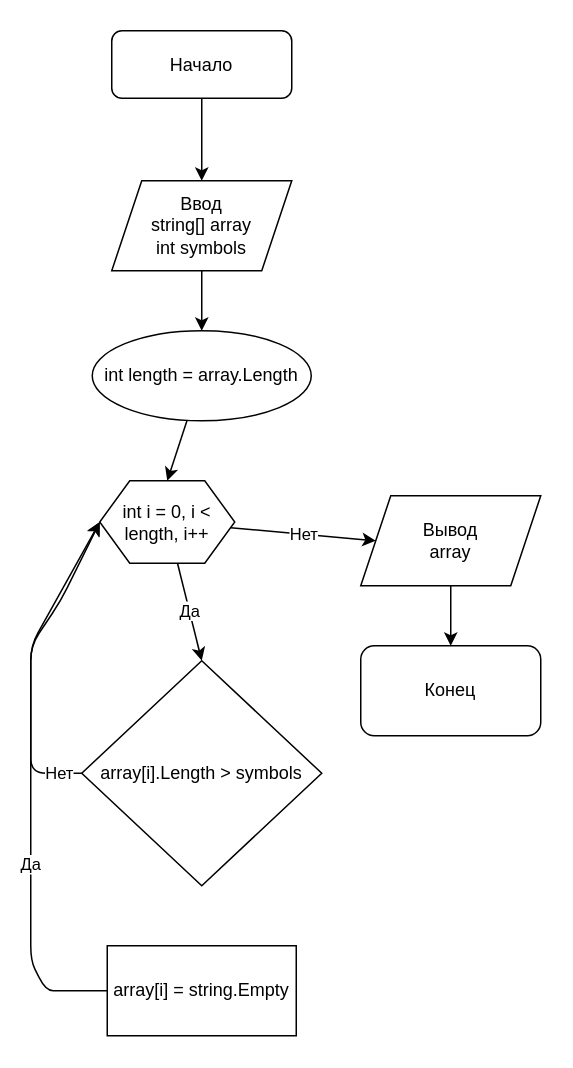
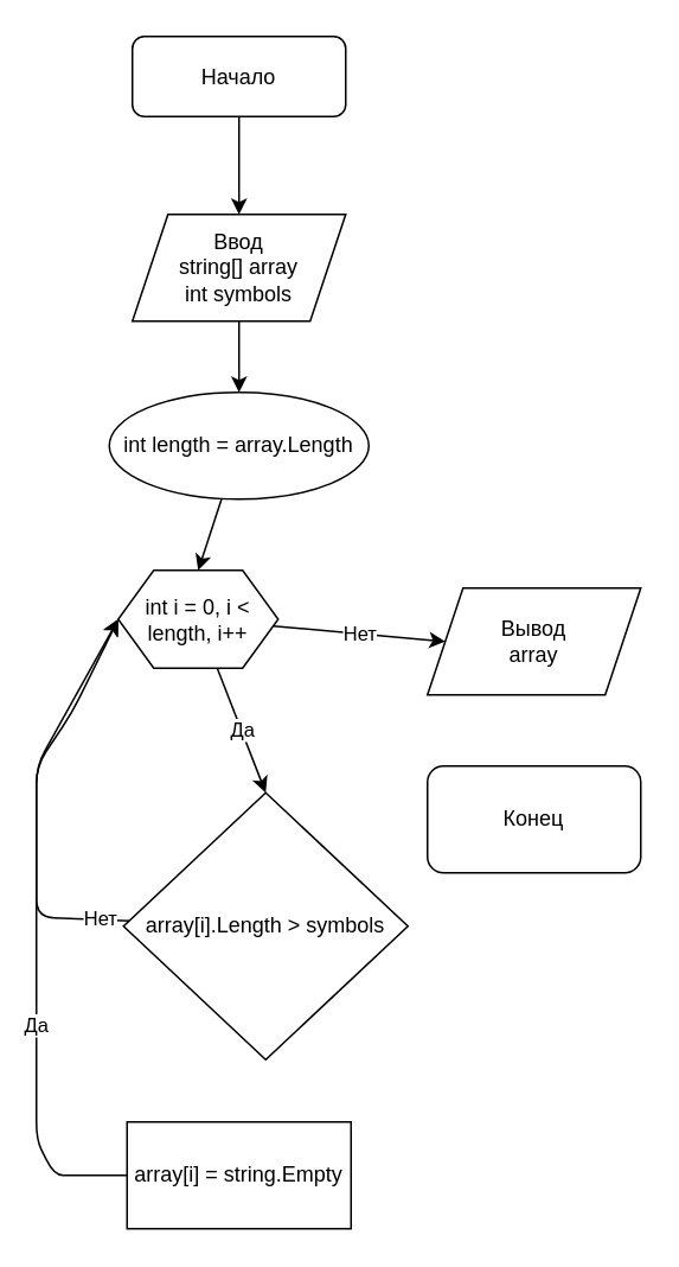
  <mxCell id="0" />
  <mxCell id="1" parent="0" />
  <mxCell id="2" style="edgeStyle=none;html=1;entryX=0.5;entryY=0;entryDx=0;entryDy=0;" edge="1" parent="1" source="3"><mxGeometry relative="1" as="geometry"><mxPoint x="134" y="120" as="targetPoint" /></mxGeometry></mxCell>
  <mxCell id="3" value="Начало" style="rounded=1;whiteSpace=wrap;html=1;" vertex="1" parent="1"><mxGeometry x="74" y="20" width="120" height="45" as="geometry" /></mxCell>
  <mxCell id="4" value="" style="edgeStyle=none;html=1;" edge="1" parent="1" target="6"><mxGeometry relative="1" as="geometry"><mxPoint x="134" y="180" as="sourcePoint" /></mxGeometry></mxCell>
  <mxCell id="5" style="edgeStyle=none;html=1;entryX=0.5;entryY=0;entryDx=0;entryDy=0;" edge="1" parent="1" source="6" target="9"><mxGeometry relative="1" as="geometry" /></mxCell>
  <mxCell id="6" value="int length = array.Length" style="ellipse;whiteSpace=wrap;html=1;" vertex="1" parent="1"><mxGeometry x="61" y="220" width="146" height="60" as="geometry" /></mxCell>
  <mxCell id="7" value="Да" style="edgeStyle=none;html=1;entryX=0.5;entryY=0;entryDx=0;entryDy=0;" edge="1" parent="1" source="9" target="12"><mxGeometry relative="1" as="geometry" /></mxCell>
  <mxCell id="8" value="Нет" style="edgeStyle=none;html=1;entryX=0;entryY=0.5;entryDx=0;entryDy=0;" edge="1" parent="1" source="9" target="14"><mxGeometry relative="1" as="geometry" /></mxCell>
  <mxCell id="9" value="int i = 0, i &amp;lt; length, i++" style="shape=hexagon;perimeter=hexagonPerimeter2;whiteSpace=wrap;html=1;fixedSize=1;" vertex="1" parent="1"><mxGeometry x="66" y="320" width="90" height="55" as="geometry" /></mxCell>
  <mxCell id="10" value="Ввод&lt;br&gt;string[] array&lt;br&gt;int symbols" style="shape=parallelogram;perimeter=parallelogramPerimeter;whiteSpace=wrap;html=1;fixedSize=1;" vertex="1" parent="1"><mxGeometry x="74" y="120" width="120" height="60" as="geometry" /></mxCell>
  <mxCell id="11" value="Нет" style="edgeStyle=none;html=1;entryX=0;entryY=0.5;entryDx=0;entryDy=0;" edge="1" parent="1" source="12" target="9"><mxGeometry x="-0.862" relative="1" as="geometry"><mxPoint x="20" y="350" as="targetPoint" /><Array as="points"><mxPoint x="20" y="515" /><mxPoint x="20" y="430" /></Array><mxPoint as="offset" /></mxGeometry></mxCell>
- <mxCell id="12" value="array[i].Length &amp;gt; symbols" style="rhombus;whiteSpace=wrap;html=1;" vertex="1" parent="1"><mxGeometry x="54" y="440" width="160" height="150" as="geometry" /></mxCell>
- <mxCell id="13" value="" style="edgeStyle=none;html=1;" edge="1" parent="1" source="14" target="17"><mxGeometry relative="1" as="geometry" /></mxCell>
+ <mxCell id="12" value="array[i].Length &amp;gt; symbols" style="rhombus;whiteSpace=wrap;html=1;" vertex="1" parent="1"><mxGeometry x="69" y="445" width="160" height="150" as="geometry" /></mxCell>
  <mxCell id="14" value="Вывод&lt;br&gt;array" style="shape=parallelogram;perimeter=parallelogramPerimeter;whiteSpace=wrap;html=1;fixedSize=1;" vertex="1" parent="1"><mxGeometry x="240" y="330" width="120" height="60" as="geometry" /></mxCell>
  <mxCell id="15" value="Да" style="edgeStyle=none;html=1;entryX=0;entryY=0.5;entryDx=0;entryDy=0;" edge="1" parent="1" source="16" target="9"><mxGeometry x="-0.24" relative="1" as="geometry"><mxPoint x="40" y="360" as="targetPoint" /><Array as="points"><mxPoint x="40" y="660" /><mxPoint x="50" y="660" /><mxPoint x="30" y="660" /><mxPoint x="20" y="640" /><mxPoint x="20" y="610" /><mxPoint x="20" y="500" /><mxPoint x="20" y="430" /><mxPoint x="40" y="400" /></Array><mxPoint as="offset" /></mxGeometry></mxCell>
  <mxCell id="16" value="array[i] = string.Empty" style="whiteSpace=wrap;html=1;" vertex="1" parent="1"><mxGeometry x="71" y="630" width="126" height="60" as="geometry" /></mxCell>
  <mxCell id="17" value="Конец" style="rounded=1;whiteSpace=wrap;html=1;" vertex="1" parent="1"><mxGeometry x="240" y="430" width="120" height="60" as="geometry" /></mxCell>
